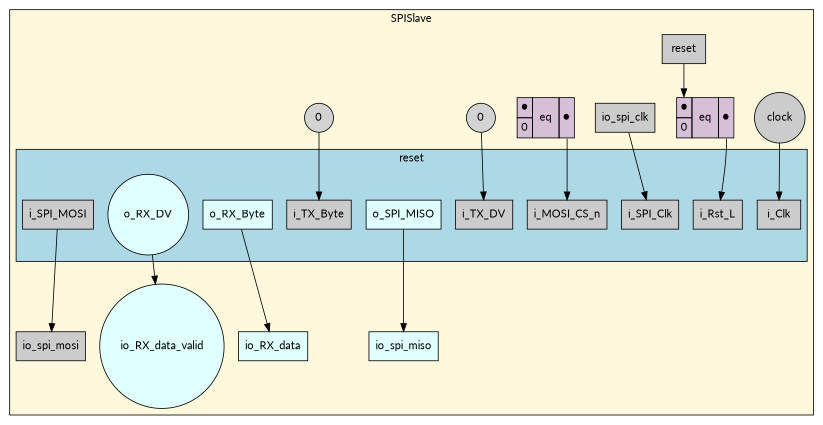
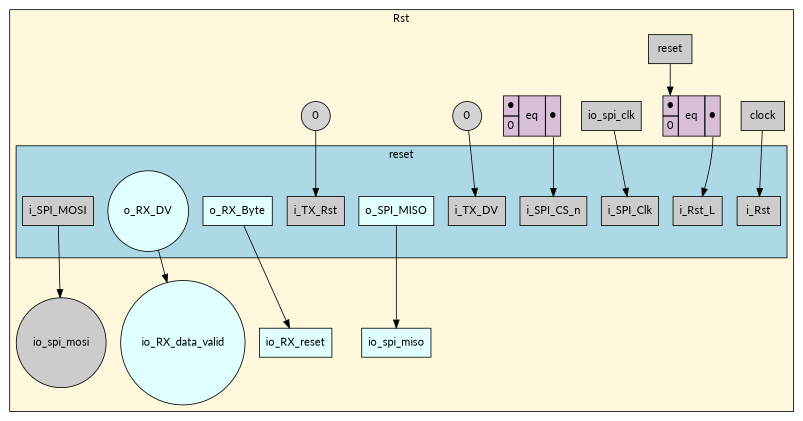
  digraph {
    fontname=Lato
    rankdir=TB
    node [fillcolor="#CCCCCC" fontname=Lato rank=0 shape=rectangle style=filled]
    edge [fontname=Lato]
-   n1 [label=i_Clk]
+   n1 [label=i_Rst]
    n2 [label=i_Rst_L]
    n3 [label=i_TX_DV]
-   n4 [label=i_TX_Byte]
+   n4 [label=i_TX_Rst]
    n5 [label=i_SPI_Clk]
    n6 [label=i_SPI_MOSI]
-   n7 [label=i_MOSI_CS_n]
+   n7 [label=i_SPI_CS_n]
    n8 [fillcolor="#E0FFFF" label=o_RX_DV rank=1000 shape=circle]
    n9 [fillcolor="#E0FFFF" label=o_RX_Byte rank=1000]
    n10 [fillcolor="#E0FFFF" label=o_SPI_MISO rank=1000]
-   n11 [label=clock shape=circle]
+   n11 [label=clock]
    n12 [label=reset]
    n13 [label=< <TABLE BORDER="0" CELLBORDER="1" CELLSPACING="0" CELLPADDING="4" BGCOLOR="#D8BFD8">   <TR>     <TD PORT="in1">&#x25cf;</TD>     <TD ROWSPAN="2" > eq </TD>     <TD ROWSPAN="2" PORT="out">&#x25cf;</TD>   </TR>   <TR>     <TD PORT="in2">0</TD>   </TR> </TABLE>> shape=plaintext fillcolor="" rank="" style=""]
-   n14 [label=io_spi_mosi]
+   n14 [label=io_spi_mosi shape=circle]
    n15 [label=io_spi_clk]
    n16 [label=< <TABLE BORDER="0" CELLBORDER="1" CELLSPACING="0" CELLPADDING="4" BGCOLOR="#D8BFD8">   <TR>     <TD PORT="in1">&#x25cf;</TD>     <TD ROWSPAN="2" > eq </TD>     <TD ROWSPAN="2" PORT="out">&#x25cf;</TD>   </TR>   <TR>     <TD PORT="in2">0</TD>   </TR> </TABLE>> shape=plaintext fillcolor="" rank="" style=""]
    n17 [fillcolor="#E0FFFF" label=io_RX_data_valid rank=1000 shape=circle]
-   n18 [fillcolor="#E0FFFF" label=io_RX_data rank=1000]
+   n18 [fillcolor="#E0FFFF" label=io_RX_reset rank=1000]
    n19 [fillcolor="#E0FFFF" label=io_spi_miso rank=1000]
    n20 [BGCOLOR="#C0C0C0" label=0 shape=circle fillcolor="" rank=""]
    n21 [BGCOLOR="#C0C0C0" label=0 shape=circle fillcolor="" rank=""]
    subgraph cluster_1 {
      bgcolor="#FFF8DC"
-     label=SPISlave
+     label=Rst
      n11
      n12
      n13
      n14
      n15
      n16
      n17
      n18
      n19
      n20
      n21
      subgraph cluster_2 {
        bgcolor="#ADD8E6"
        label=reset
        n1
        n2
        n3
        n4
        n5
        n6
        n7
        n8
        n9
        n10
      }
    }
    n6 -> n14
    n8 -> n17
    n9 -> n18
    n10 -> n19
    n11 -> n1
    n12 -> n13 [headport=in1]
    n13 -> n2 [tailport=out]
    n15 -> n5
    n16 -> n7 [tailport=out]
    n20 -> n3
    n21 -> n4
  }
